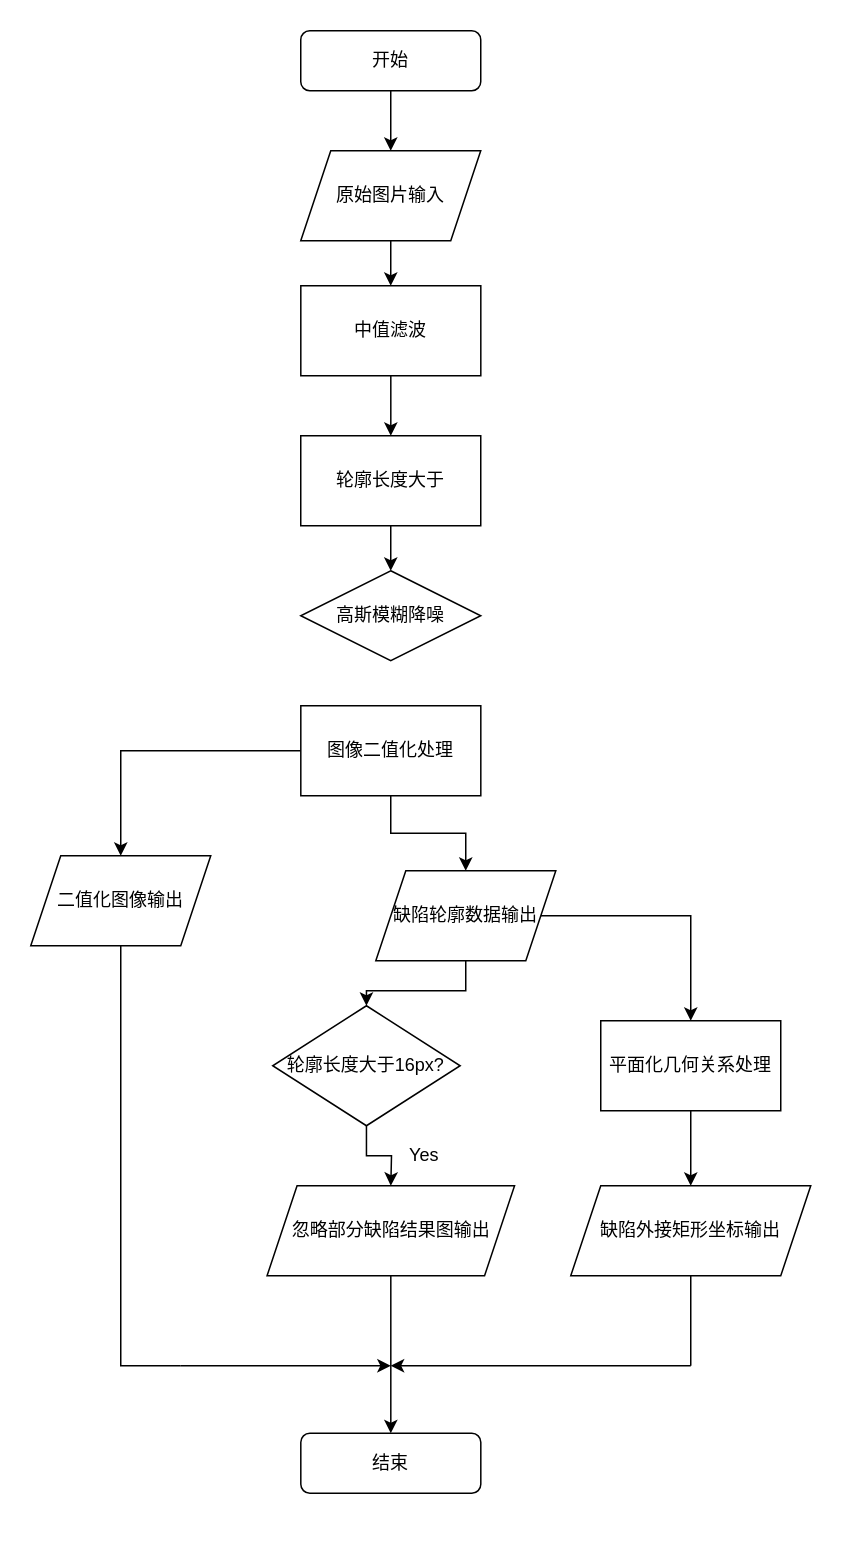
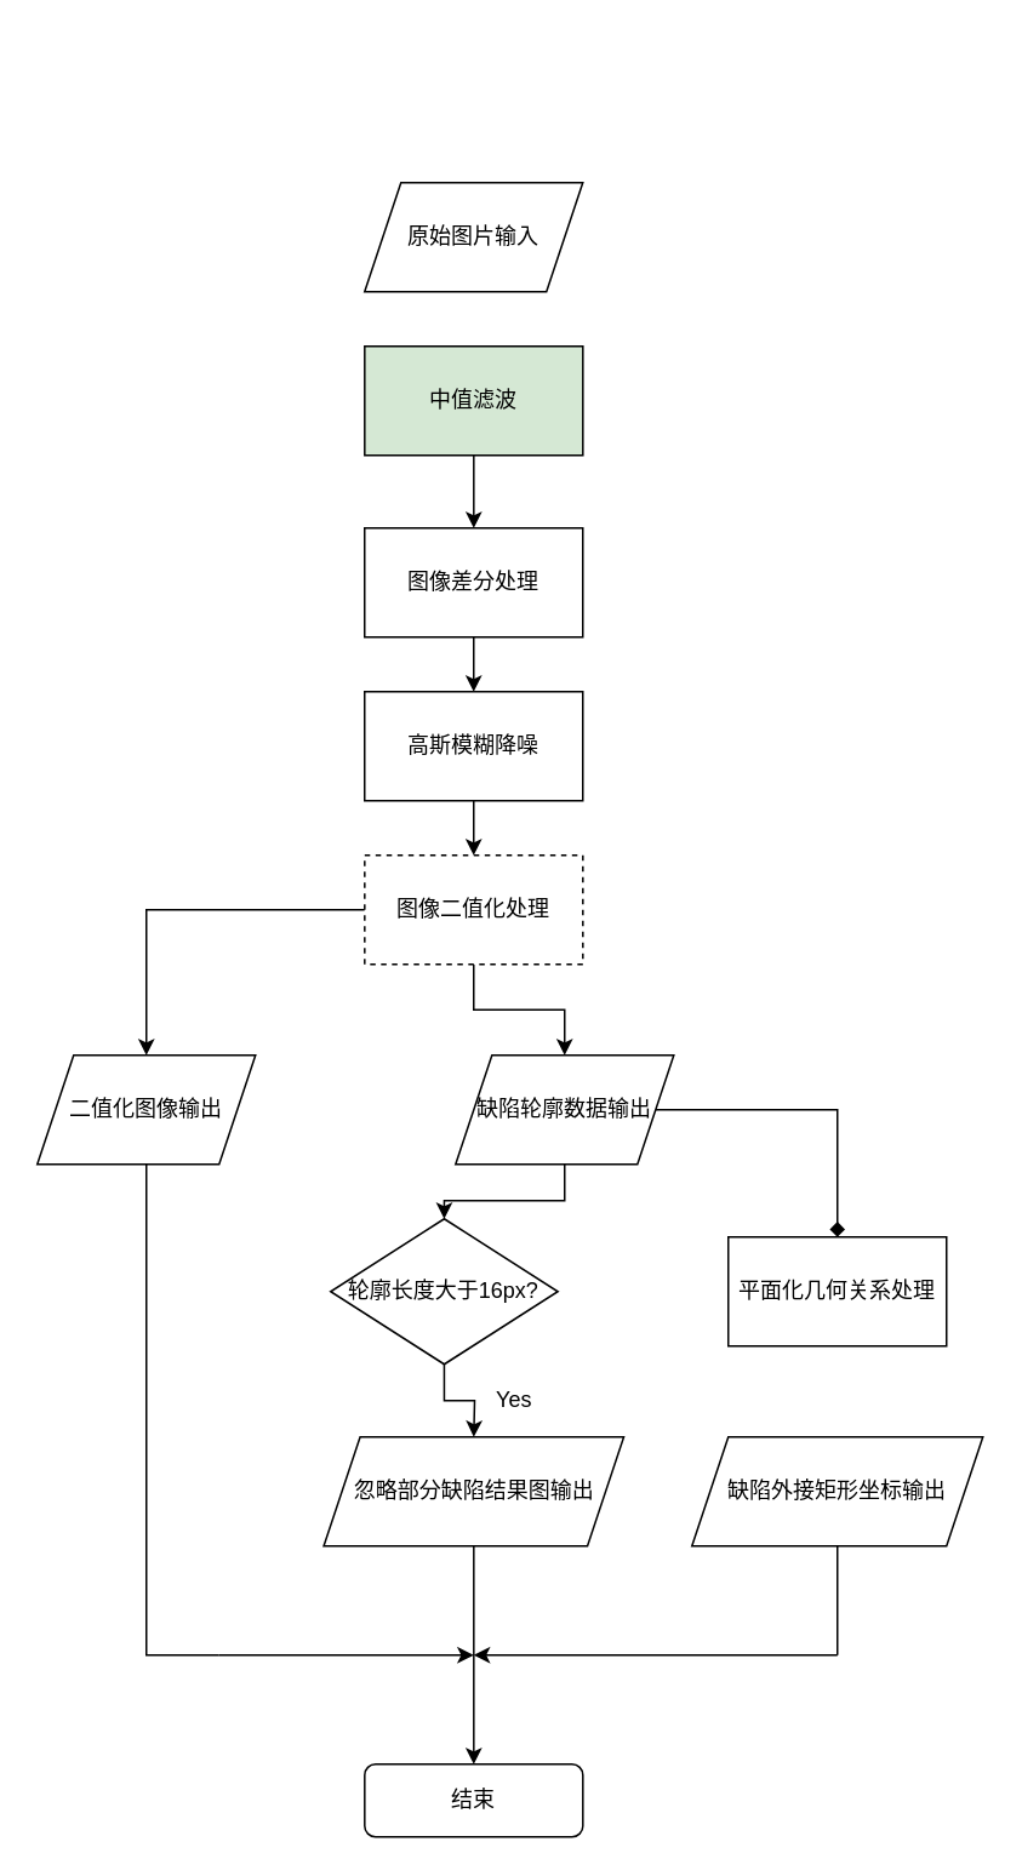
  <mxCell id="0" />
  <mxCell id="1" parent="0" />
- <mxCell id="2" value="" style="edgeStyle=orthogonalEdgeStyle;rounded=0;orthogonalLoop=1;jettySize=auto;html=1;" parent="1" source="3" target="5" edge="1"><mxGeometry relative="1" as="geometry" /></mxCell>
- <mxCell id="3" value="开始" style="rounded=1;whiteSpace=wrap;html=1;fontSize=12;glass=0;strokeWidth=1;shadow=0;" parent="1" vertex="1"><mxGeometry x="200" y="20" width="120" height="40" as="geometry" /></mxCell>
- <mxCell id="4" value="" style="edgeStyle=orthogonalEdgeStyle;rounded=0;orthogonalLoop=1;jettySize=auto;html=1;" parent="1" source="5" target="7" edge="1"><mxGeometry relative="1" as="geometry" /></mxCell>
  <mxCell id="5" value="原始图片输入" style="shape=parallelogram;perimeter=parallelogramPerimeter;whiteSpace=wrap;html=1;fixedSize=1;" parent="1" vertex="1"><mxGeometry x="200" y="100" width="120" height="60" as="geometry" /></mxCell>
  <mxCell id="6" value="" style="edgeStyle=orthogonalEdgeStyle;rounded=0;orthogonalLoop=1;jettySize=auto;html=1;" parent="1" source="7" target="9" edge="1"><mxGeometry relative="1" as="geometry" /></mxCell>
- <mxCell id="7" value="中值滤波" style="rounded=0;whiteSpace=wrap;html=1;" parent="1" vertex="1"><mxGeometry x="200.04" y="190" width="120" height="60" as="geometry" /></mxCell>
+ <mxCell id="7" value="中值滤波" style="rounded=0;whiteSpace=wrap;html=1;fillColor=#d5e8d4;" parent="1" vertex="1"><mxGeometry x="200.04" y="190" width="120" height="60" as="geometry" /></mxCell>
  <mxCell id="8" value="" style="edgeStyle=orthogonalEdgeStyle;rounded=0;orthogonalLoop=1;jettySize=auto;html=1;" edge="1" parent="1" source="9" target="31"><mxGeometry relative="1" as="geometry" /></mxCell>
- <mxCell id="9" value="轮廓长度大于" style="rounded=0;whiteSpace=wrap;html=1;" parent="1" vertex="1"><mxGeometry x="200" y="290" width="120" height="60" as="geometry" /></mxCell>
+ <mxCell id="9" value="图像差分处理" style="rounded=0;whiteSpace=wrap;html=1;" parent="1" vertex="1"><mxGeometry x="200" y="290" width="120" height="60" as="geometry" /></mxCell>
  <mxCell id="10" value="" style="edgeStyle=orthogonalEdgeStyle;rounded=0;orthogonalLoop=1;jettySize=auto;html=1;" parent="1" source="12" target="15" edge="1"><mxGeometry relative="1" as="geometry" /></mxCell>
  <mxCell id="11" style="edgeStyle=orthogonalEdgeStyle;rounded=0;orthogonalLoop=1;jettySize=auto;html=1;entryX=0.5;entryY=0;entryDx=0;entryDy=0;" parent="1" source="12" target="16" edge="1"><mxGeometry relative="1" as="geometry" /></mxCell>
- <mxCell id="12" value="图像二值化处理" style="rounded=0;whiteSpace=wrap;html=1;" parent="1" vertex="1"><mxGeometry x="200.04" y="470" width="120" height="60" as="geometry" /></mxCell>
+ <mxCell id="12" value="图像二值化处理" style="rounded=0;whiteSpace=wrap;html=1;dashed=1;" parent="1" vertex="1"><mxGeometry x="200.04" y="470" width="120" height="60" as="geometry" /></mxCell>
  <mxCell id="13" value="" style="edgeStyle=orthogonalEdgeStyle;rounded=0;orthogonalLoop=1;jettySize=auto;html=1;" parent="1" source="15" target="19" edge="1"><mxGeometry relative="1" as="geometry" /></mxCell>
- <mxCell id="14" style="edgeStyle=orthogonalEdgeStyle;rounded=0;orthogonalLoop=1;jettySize=auto;html=1;entryX=0.5;entryY=0;entryDx=0;entryDy=0;" parent="1" source="15" target="24" edge="1"><mxGeometry relative="1" as="geometry" /></mxCell>
+ <mxCell id="14" style="edgeStyle=orthogonalEdgeStyle;rounded=0;orthogonalLoop=1;jettySize=auto;html=1;entryX=0.5;entryY=0;entryDx=0;entryDy=0;endArrow=diamond;" parent="1" source="15" target="24" edge="1"><mxGeometry relative="1" as="geometry" /></mxCell>
  <mxCell id="15" value="缺陷轮廓数据输出" style="shape=parallelogram;perimeter=parallelogramPerimeter;whiteSpace=wrap;html=1;fixedSize=1;" parent="1" vertex="1"><mxGeometry x="250.04" y="580" width="120" height="60" as="geometry" /></mxCell>
- <mxCell id="16" value="二值化图像输出" style="shape=parallelogram;perimeter=parallelogramPerimeter;whiteSpace=wrap;html=1;fixedSize=1;" parent="1" vertex="1"><mxGeometry x="20" y="570" width="120" height="60" as="geometry" /></mxCell>
- <mxCell id="17" value="结束" style="rounded=1;whiteSpace=wrap;html=1;fontSize=12;glass=0;strokeWidth=1;shadow=0;" parent="1" vertex="1"><mxGeometry x="200.04" y="955" width="120" height="40" as="geometry" /></mxCell>
+ <mxCell id="16" value="二值化图像输出" style="shape=parallelogram;perimeter=parallelogramPerimeter;whiteSpace=wrap;html=1;fixedSize=1;" parent="1" vertex="1"><mxGeometry x="20" y="580" width="120" height="60" as="geometry" /></mxCell>
+ <mxCell id="17" value="结束" style="rounded=1;whiteSpace=wrap;html=1;fontSize=12;glass=0;strokeWidth=1;shadow=0;" parent="1" vertex="1"><mxGeometry x="200.04" y="970" width="120" height="40" as="geometry" /></mxCell>
  <mxCell id="18" value="" style="edgeStyle=orthogonalEdgeStyle;rounded=0;orthogonalLoop=1;jettySize=auto;html=1;" parent="1" source="19" edge="1"><mxGeometry relative="1" as="geometry"><mxPoint x="260.04" y="790" as="targetPoint" /></mxGeometry></mxCell>
  <mxCell id="19" value="轮廓长度大于16px?" style="rhombus;whiteSpace=wrap;html=1;" parent="1" vertex="1"><mxGeometry x="181.29" y="670" width="125" height="80" as="geometry" /></mxCell>
  <mxCell id="20" value="Yes" style="text;html=1;align=center;verticalAlign=middle;resizable=0;points=[];autosize=1;strokeColor=none;fillColor=none;" parent="1" vertex="1"><mxGeometry x="262.04" y="760" width="40" height="20" as="geometry" /></mxCell>
  <mxCell id="21" style="edgeStyle=orthogonalEdgeStyle;rounded=0;orthogonalLoop=1;jettySize=auto;html=1;entryX=0.5;entryY=0;entryDx=0;entryDy=0;" parent="1" source="22" target="17" edge="1"><mxGeometry relative="1" as="geometry" /></mxCell>
  <mxCell id="22" value="忽略部分缺陷结果图输出" style="shape=parallelogram;perimeter=parallelogramPerimeter;whiteSpace=wrap;html=1;fixedSize=1;" parent="1" vertex="1"><mxGeometry x="177.54" y="790" width="165" height="60" as="geometry" /></mxCell>
- <mxCell id="23" value="" style="edgeStyle=orthogonalEdgeStyle;rounded=0;orthogonalLoop=1;jettySize=auto;html=1;" parent="1" source="24" target="25" edge="1"><mxGeometry relative="1" as="geometry" /></mxCell>
  <mxCell id="24" value="平面化几何关系处理" style="rounded=0;whiteSpace=wrap;html=1;" parent="1" vertex="1"><mxGeometry x="400" y="680" width="120" height="60" as="geometry" /></mxCell>
  <mxCell id="25" value="缺陷外接矩形坐标输出" style="shape=parallelogram;perimeter=parallelogramPerimeter;whiteSpace=wrap;html=1;fixedSize=1;" parent="1" vertex="1"><mxGeometry x="380" y="790" width="160" height="60" as="geometry" /></mxCell>
  <mxCell id="26" value="" style="endArrow=classic;html=1;rounded=0;" parent="1" edge="1"><mxGeometry width="50" height="50" relative="1" as="geometry"><mxPoint x="120" y="910" as="sourcePoint" /><mxPoint x="260" y="910" as="targetPoint" /></mxGeometry></mxCell>
  <mxCell id="27" value="" style="endArrow=classic;html=1;rounded=0;" parent="1" edge="1"><mxGeometry width="50" height="50" relative="1" as="geometry"><mxPoint x="460" y="910" as="sourcePoint" /><mxPoint x="260" y="910" as="targetPoint" /></mxGeometry></mxCell>
  <mxCell id="28" value="" style="endArrow=none;html=1;rounded=0;entryX=0.5;entryY=1;entryDx=0;entryDy=0;" parent="1" target="16" edge="1"><mxGeometry width="50" height="50" relative="1" as="geometry"><mxPoint x="120" y="910" as="sourcePoint" /><mxPoint x="210" y="860" as="targetPoint" /><Array as="points"><mxPoint x="80" y="910" /></Array></mxGeometry></mxCell>
  <mxCell id="29" value="" style="endArrow=none;html=1;rounded=0;entryX=0.5;entryY=1;entryDx=0;entryDy=0;" parent="1" target="25" edge="1"><mxGeometry width="50" height="50" relative="1" as="geometry"><mxPoint x="460" y="910" as="sourcePoint" /><mxPoint x="210" y="790" as="targetPoint" /></mxGeometry></mxCell>
- <mxCell id="31" value="高斯模糊降噪" style="rhombus;whiteSpace=wrap;html=1;" vertex="1" parent="1"><mxGeometry x="200" y="380" width="120" height="60" as="geometry" /></mxCell>
+ <mxCell id="30" value="" style="edgeStyle=orthogonalEdgeStyle;rounded=0;orthogonalLoop=1;jettySize=auto;html=1;" edge="1" parent="1" source="31" target="12"><mxGeometry relative="1" as="geometry" /></mxCell>
+ <mxCell id="31" value="高斯模糊降噪" style="rounded=0;whiteSpace=wrap;html=1;" vertex="1" parent="1"><mxGeometry x="200" y="380" width="120" height="60" as="geometry" /></mxCell>
